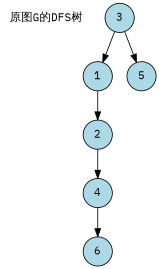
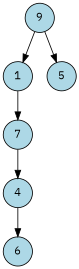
  digraph {
    fontname="IBM Plex Mono"
    node [fontname="IBM Plex Mono" shape=circle color=black fillcolor=lightblue style=filled]
    edge [fontname="IBM Plex Mono"]
-   n1 [label="原图G的DFS树" shape=plaintext color="" fillcolor="" style=""]
    1
-   2
+   2 [label=7]
    4
-   3
+   3 [label=9]
    5
    6
    1 -> 2
    2 -> 4
    4 -> 6
    3 -> 1
    3 -> 5
  }
